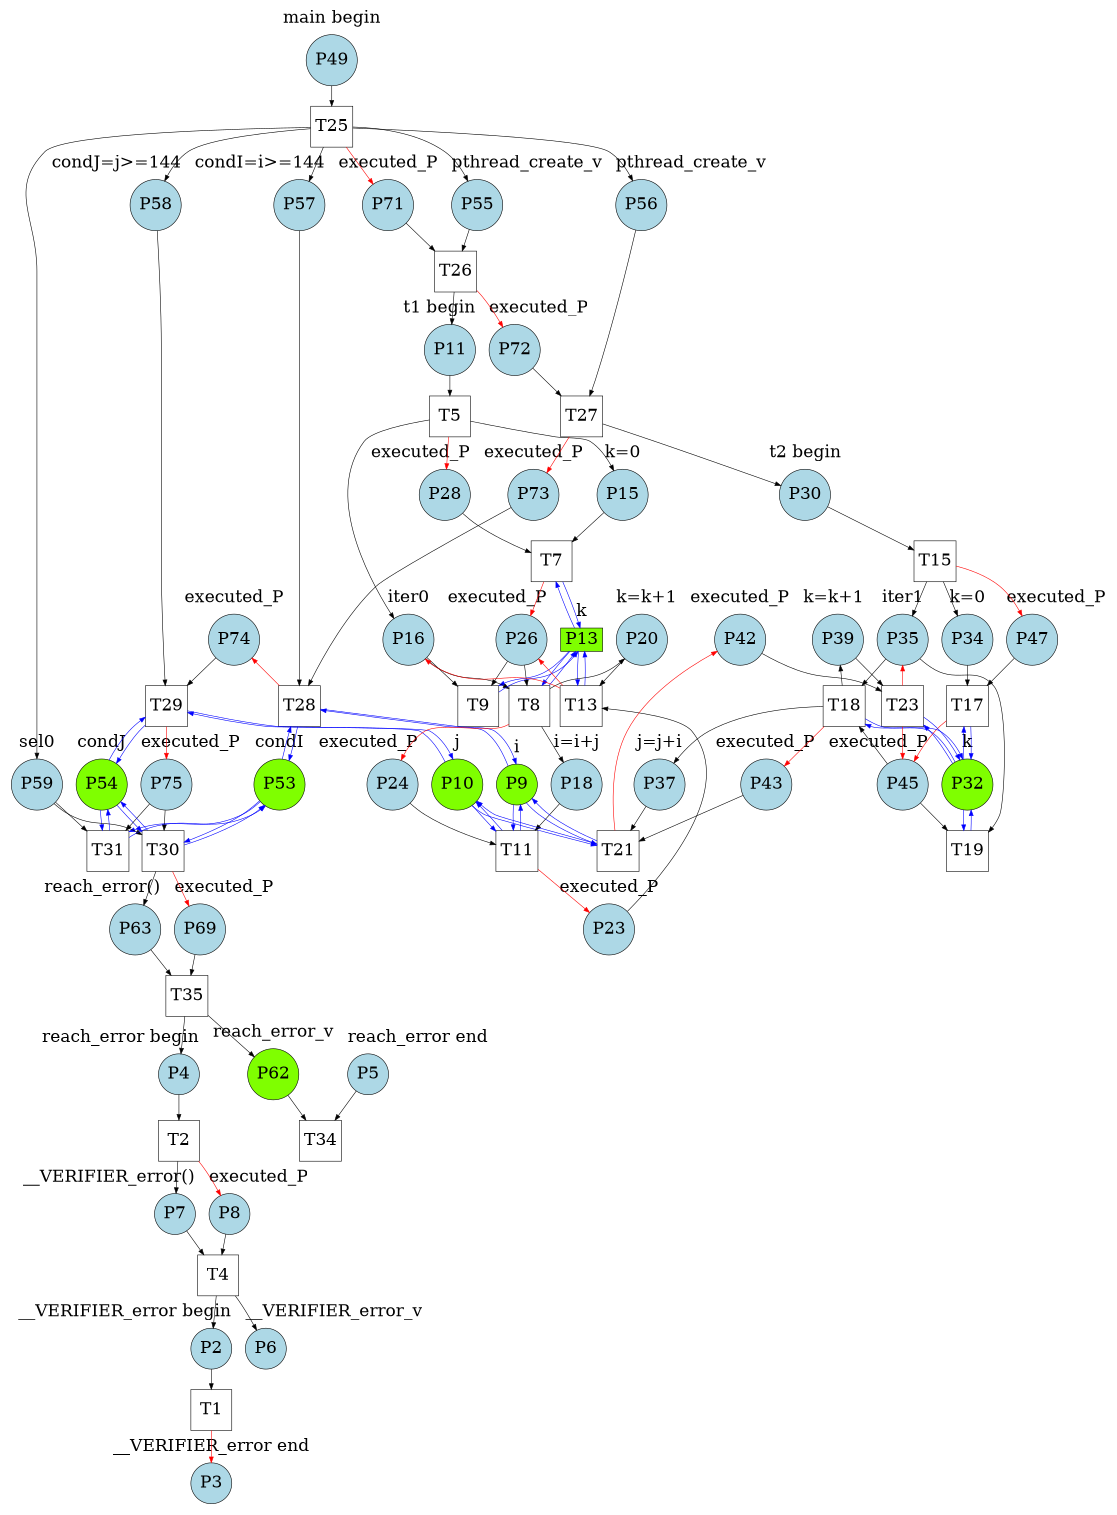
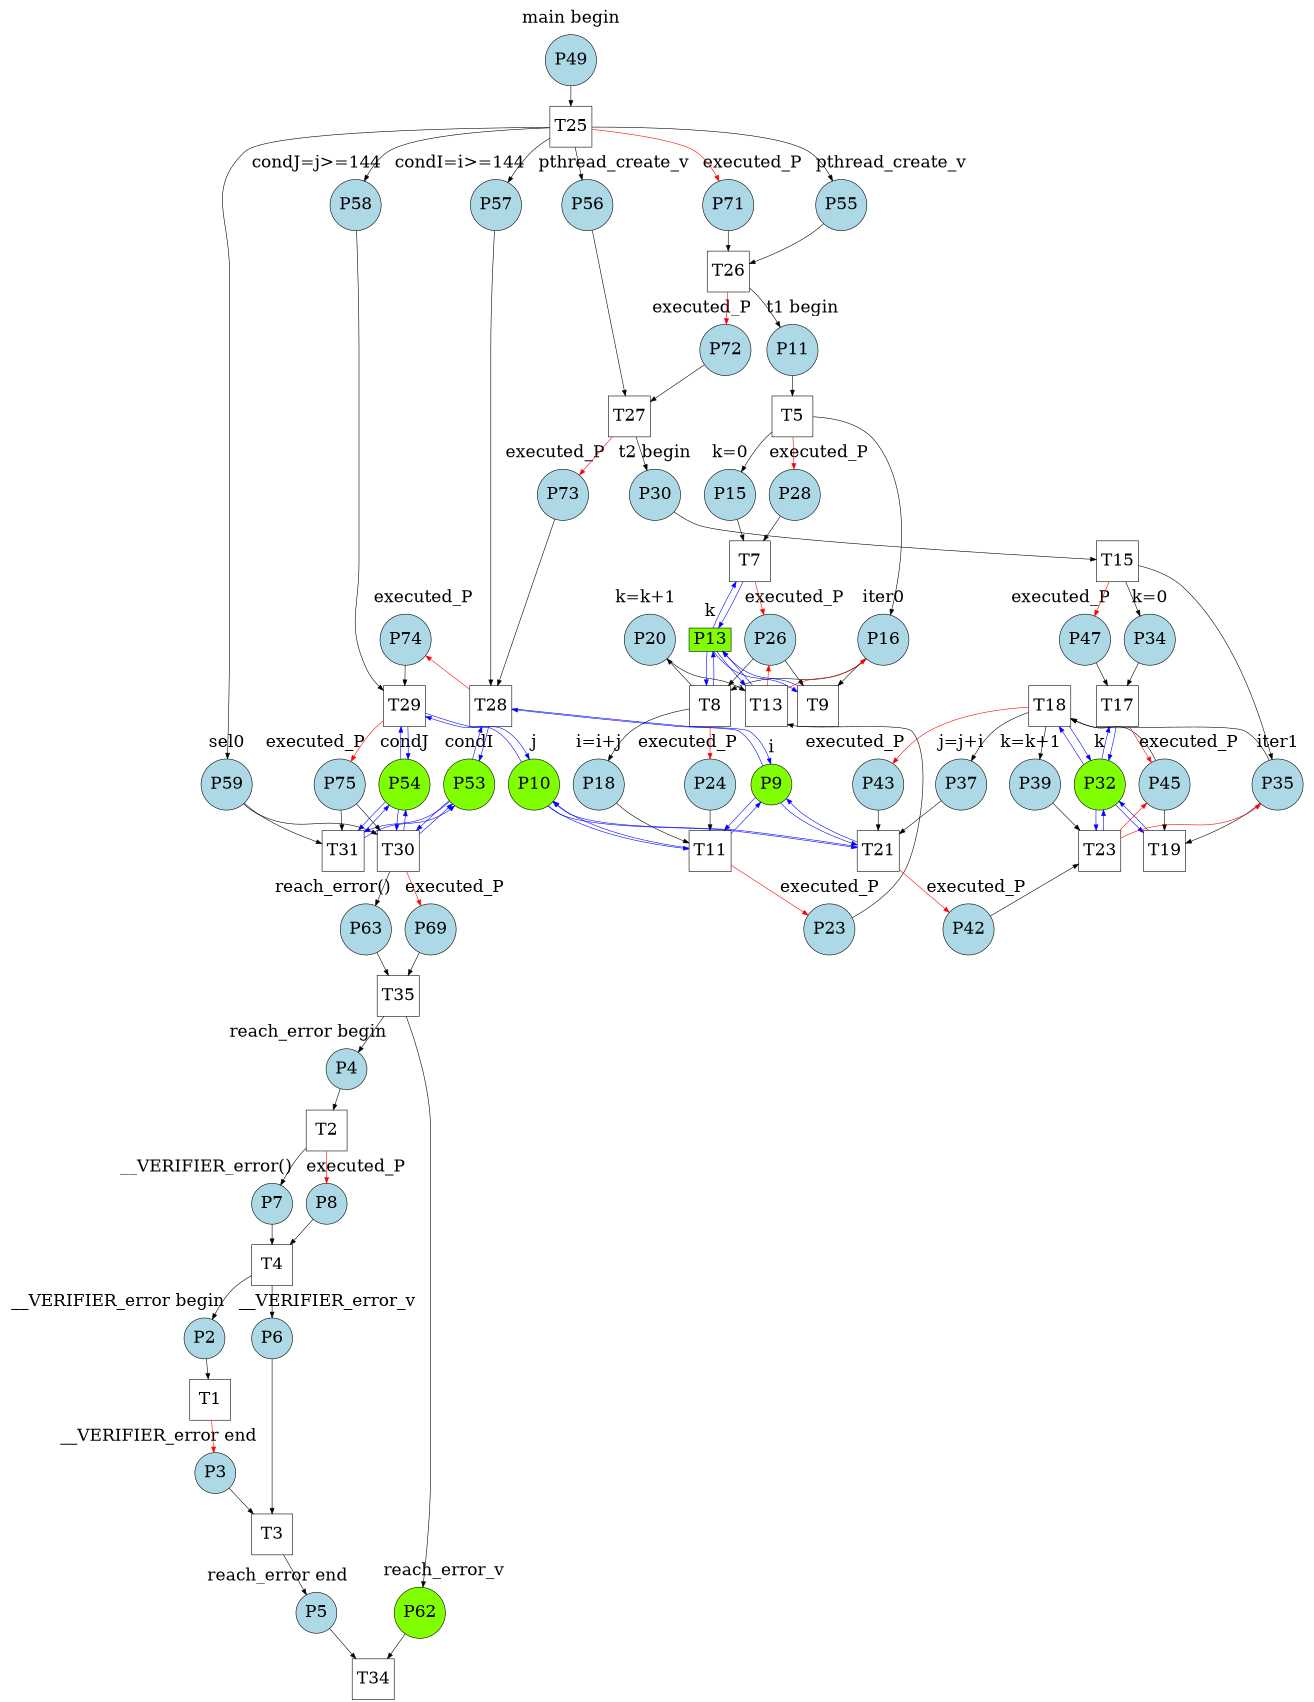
  digraph {
    rankdir=TB
    node [color=black fillcolor=lightblue fontsize=30 shape=circle style=filled]
    P2 [width=1]
    P3 [width=1]
    P4 [width=1]
    P5 [width=1]
    P6 [width=1]
    P7 [width=1]
    P8 [width=1]
    P9 [fillcolor=chartreuse width=1]
    P10 [fillcolor=chartreuse width=1]
    P11 [width=1]
    P13 [fillcolor=chartreuse shape=box width=1]
    P15 [width=1]
    P16 [width=1]
    P18 [width=1]
    P20 [width=1]
    P23 [width=1]
    P24 [width=1]
    P26 [width=1]
    P28 [width=1]
    P30 [width=1]
    P32 [fillcolor=chartreuse width=1]
    P49 [width=1]
    P34 [width=1]
    P35 [width=1]
    P37 [width=1]
    P39 [width=1]
    P42 [width=1]
    P43 [width=1]
    P45 [width=1]
    P47 [width=1]
    P53 [fillcolor=chartreuse width=1]
    P54 [fillcolor=chartreuse width=1]
    P55 [width=1]
    P59 [width=1]
    P56 [width=1]
    P57 [width=1]
    P58 [width=1]
    P62 [fillcolor=chartreuse width=1]
    P63 [width=1]
    P69 [width=1]
    P71 [width=1]
    P72 [width=1]
    P73 [width=1]
    P74 [width=1]
    P75 [width=1]
    T1 [height=1 shape=box width=1 color="" fillcolor="" style=""]
+   T3 [height=1 shape=box width=1 color="" fillcolor="" style=""]
    T2 [height=1 shape=box width=1 color="" fillcolor="" style=""]
    T34 [height=1 shape=box width=1 color="" fillcolor="" style=""]
    T4 [height=1 shape=box width=1 color="" fillcolor="" style=""]
    T11 [height=1 shape=box width=1 color="" fillcolor="" style=""]
    T21 [height=1 shape=box width=1 color="" fillcolor="" style=""]
    T28 [height=1 shape=box width=1 color="" fillcolor="" style=""]
    T29 [height=1 shape=box width=1 color="" fillcolor="" style=""]
    T5 [height=1 shape=box width=1 color="" fillcolor="" style=""]
    T7 [height=1 shape=box width=1 color="" fillcolor="" style=""]
    T8 [height=1 shape=box width=1 color="" fillcolor="" style=""]
    T9 [height=1 shape=box width=1 color="" fillcolor="" style=""]
    T13 [height=1 shape=box width=1 color="" fillcolor="" style=""]
    T15 [height=1 shape=box width=1 color="" fillcolor="" style=""]
    T17 [height=1 shape=box width=1 color="" fillcolor="" style=""]
    T18 [height=1 shape=box width=1 color="" fillcolor="" style=""]
    T19 [height=1 shape=box width=1 color="" fillcolor="" style=""]
    T23 [height=1 shape=box width=1 color="" fillcolor="" style=""]
    T25 [height=1 shape=box width=1 color="" fillcolor="" style=""]
    T30 [height=1 shape=box width=1 color="" fillcolor="" style=""]
    T31 [height=1 shape=box width=1 color="" fillcolor="" style=""]
    T26 [height=1 shape=box width=1 color="" fillcolor="" style=""]
    T27 [height=1 shape=box width=1 color="" fillcolor="" style=""]
    T35 [height=1 shape=box width=1 color="" fillcolor="" style=""]
    subgraph cluster_1 {
      color=white
      fontsize=30
      label="__VERIFIER_error begin"
      P2
    }
    subgraph cluster_2 {
      color=white
      fontsize=30
      label="__VERIFIER_error end"
      P3
    }
    subgraph cluster_3 {
      color=white
      fontsize=30
      label="reach_error begin"
      P4
    }
    subgraph cluster_4 {
      color=white
      fontsize=30
      label="reach_error end"
      P5
    }
    subgraph cluster_5 {
      color=white
      fontsize=30
      label=__VERIFIER_error_v
      P6
    }
    subgraph cluster_6 {
      color=white
      fontsize=30
      label="__VERIFIER_error()"
      P7
    }
    subgraph cluster_7 {
      color=white
      fontsize=30
      label=executed_P
      P8
    }
    subgraph cluster_8 {
      color=white
      fontsize=30
      label=i
      P9
    }
    subgraph cluster_9 {
      color=white
      fontsize=30
      label=j
      P10
    }
    subgraph cluster_10 {
      color=white
      fontsize=30
      label="t1 begin"
      P11
    }
    subgraph cluster_11 {
      color=white
      fontsize=30
      label=k
      P13
    }
    subgraph cluster_12 {
      color=white
      fontsize=30
      label="k=0"
      P15
    }
    subgraph cluster_13 {
      color=white
      fontsize=30
      label=iter0
      P16
    }
    subgraph cluster_14 {
      color=white
      fontsize=30
      label="i=i+j"
      P18
    }
    subgraph cluster_15 {
      color=white
      fontsize=30
      label="k=k+1"
      P20
    }
    subgraph cluster_16 {
      color=white
      fontsize=30
      label=executed_P
      P23
    }
    subgraph cluster_17 {
      color=white
      fontsize=30
      label=executed_P
      P24
    }
    subgraph cluster_18 {
      color=white
      fontsize=30
      label=executed_P
      P26
    }
    subgraph cluster_19 {
      color=white
      fontsize=30
      label=executed_P
      P28
    }
    subgraph cluster_20 {
      color=white
      fontsize=30
      label="t2 begin"
      P30
    }
    subgraph cluster_21 {
      color=white
      fontsize=30
      label=k
      P32
    }
    subgraph cluster_22 {
      color=white
      fontsize=30
      label="main begin"
      P49
    }
    subgraph cluster_23 {
      color=white
      fontsize=30
      label="k=0"
      P34
    }
    subgraph cluster_24 {
      color=white
      fontsize=30
      label=iter1
      P35
    }
    subgraph cluster_25 {
      color=white
      fontsize=30
      label="j=j+i"
      P37
    }
    subgraph cluster_26 {
      color=white
      fontsize=30
      label="k=k+1"
      P39
    }
    subgraph cluster_27 {
      color=white
      fontsize=30
      label=executed_P
      P42
    }
    subgraph cluster_28 {
      color=white
      fontsize=30
      label=executed_P
      P43
    }
    subgraph cluster_29 {
      color=white
      fontsize=30
      label=executed_P
      P45
    }
    subgraph cluster_30 {
      color=white
      fontsize=30
      label=executed_P
      P47
    }
    subgraph cluster_31 {
      color=white
      fontsize=30
      label=condI
      P53
    }
    subgraph cluster_32 {
      color=white
      fontsize=30
      label=condJ
      P54
    }
    subgraph cluster_33 {
      color=white
      fontsize=30
      label=pthread_create_v
      P55
    }
    subgraph cluster_34 {
      color=white
      fontsize=30
      label=sel0
      P59
    }
    subgraph cluster_35 {
      color=white
      fontsize=30
      label=pthread_create_v
      P56
    }
    subgraph cluster_36 {
      color=white
      fontsize=30
      label="condI=i>=144"
      P57
    }
    subgraph cluster_37 {
      color=white
      fontsize=30
      label="condJ=j>=144"
      P58
    }
    subgraph cluster_38 {
      color=white
      fontsize=30
      label=reach_error_v
      P62
    }
    subgraph cluster_39 {
      color=white
      fontsize=30
      label="reach_error()"
      P63
    }
    subgraph cluster_40 {
      color=white
      fontsize=30
      label=executed_P
      P69
    }
    subgraph cluster_41 {
      color=white
      fontsize=30
      label=executed_P
      P71
    }
    subgraph cluster_42 {
      color=white
      fontsize=30
      label=executed_P
      P72
    }
    subgraph cluster_43 {
      color=white
      fontsize=30
      label=executed_P
      P73
    }
    subgraph cluster_44 {
      color=white
      fontsize=30
      label=executed_P
      P74
    }
    subgraph cluster_45 {
      color=white
      fontsize=30
      label=executed_P
      P75
    }
    P2 -> T1
+   P3 -> T3
    P4 -> T2
    P5 -> T34
+   P6 -> T3
    P7 -> T4
    P8 -> T4
    P9 -> T11 [color=blue]
    P9 -> T21 [color=blue]
    P9 -> T28 [color=blue]
    P10 -> T11 [color=blue]
    P10 -> T21 [color=blue]
    P10 -> T29 [color=blue]
    P11 -> T5
    P13 -> T7 [color=blue]
    P13 -> T8 [color=blue]
    P13 -> T9 [color=blue]
    P13 -> T13 [color=blue]
    P15 -> T7
    P16 -> T8
    P16 -> T9
    P18 -> T11
    P20 -> T13
    P23 -> T13
    P24 -> T11
    P26 -> T8
    P26 -> T9
    P28 -> T7
    P30 -> T15
    P32 -> T17 [color=blue]
    P32 -> T18 [color=blue]
    P32 -> T19 [color=blue]
    P32 -> T23 [color=blue]
    P49 -> T25
    P34 -> T17
    P35 -> T18
    P35 -> T19
    P37 -> T21
    P39 -> T23
    P42 -> T23
    P43 -> T21
    P45 -> T18
    P45 -> T19
    P47 -> T17
    P53 -> T28 [color=blue]
    P53 -> T30 [color=blue]
    P53 -> T31 [color=blue]
    P54 -> T29 [color=blue]
    P54 -> T30 [color=blue]
    P54 -> T31 [color=blue]
    P55 -> T26
    P59 -> T30
    P59 -> T31
    P56 -> T27
    P57 -> T28
    P58 -> T29
    P62 -> T34
    P63 -> T35
    P69 -> T35
    P71 -> T26
    P72 -> T27
    P73 -> T28
    P74 -> T29
    P75 -> T30
    P75 -> T31
    T1 -> P3 [color=red]
+   T3 -> P5
    T2 -> P7
    T2 -> P8 [color=red]
    T4 -> P2
    T4 -> P6
    T11 -> P9 [color=blue]
    T11 -> P10 [color=blue]
    T11 -> P23 [color=red]
    T21 -> P9 [color=blue]
    T21 -> P10 [color=blue]
    T21 -> P42 [color=red]
    T28 -> P9 [color=blue]
    T28 -> P53 [color=blue]
    T28 -> P74 [color=red]
    T29 -> P10 [color=blue]
    T29 -> P54 [color=blue]
    T29 -> P75 [color=red]
    T5 -> P15
    T5 -> P16
    T5 -> P28 [color=red]
    T7 -> P13 [color=blue]
    T7 -> P26 [color=red]
    T8 -> P13 [color=blue]
    T8 -> P18
    T8 -> P20
    T8 -> P24 [color=red]
    T9 -> P13 [color=blue]
    T13 -> P13 [color=blue]
    T13 -> P16 [color=red]
    T13 -> P26 [color=red]
    T15 -> P34
    T15 -> P35
    T15 -> P47 [color=red]
    T17 -> P32 [color=blue]
    T17 -> P45 [color=red]
    T18 -> P32 [color=blue]
    T18 -> P37
    T18 -> P39
    T18 -> P43 [color=red]
    T19 -> P32 [color=blue]
    T23 -> P32 [color=blue]
    T23 -> P35 [color=red]
    T23 -> P45 [color=red]
    T25 -> P55
    T25 -> P59
    T25 -> P56
    T25 -> P57
    T25 -> P58
    T25 -> P71 [color=red]
    T30 -> P53 [color=blue]
    T30 -> P54 [color=blue]
    T30 -> P63
    T30 -> P69 [color=red]
    T31 -> P53 [color=blue]
    T31 -> P54 [color=blue]
    T26 -> P11
    T26 -> P72 [color=red]
    T27 -> P30
    T27 -> P73 [color=red]
    T35 -> P4
    T35 -> P62
  }
